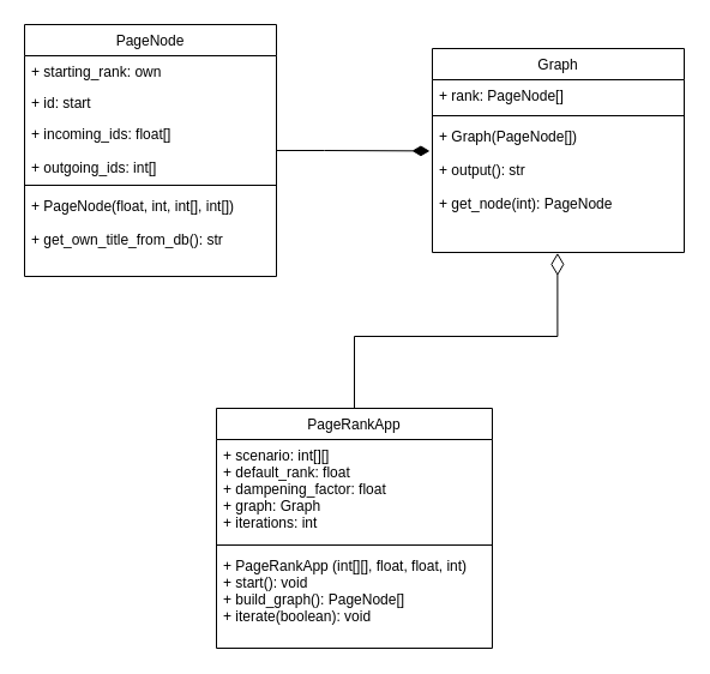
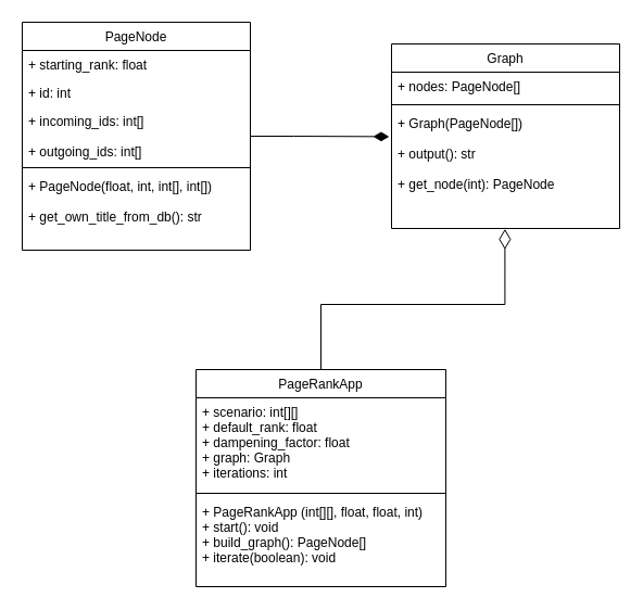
  <mxCell id="0" />
  <mxCell id="1" parent="0" />
  <mxCell id="2" value="PageNode" style="swimlane;fontStyle=0;align=center;verticalAlign=top;childLayout=stackLayout;horizontal=1;startSize=26;horizontalStack=0;resizeParent=1;resizeLast=0;collapsible=1;marginBottom=0;rounded=0;shadow=0;strokeWidth=1;" parent="1" vertex="1"><mxGeometry x="20" y="20" width="210" height="210" as="geometry"><mxRectangle x="230" y="140" width="160" height="26" as="alternateBounds" /></mxGeometry></mxCell>
- <mxCell id="3" value="+ starting_rank: own" style="text;align=left;verticalAlign=top;spacingLeft=4;spacingRight=4;overflow=hidden;rotatable=0;points=[[0,0.5],[1,0.5]];portConstraint=eastwest;" parent="2" vertex="1"><mxGeometry y="26" width="210" height="26" as="geometry" /></mxCell>
- <mxCell id="4" value="+ id: start" style="text;align=left;verticalAlign=top;spacingLeft=4;spacingRight=4;overflow=hidden;rotatable=0;points=[[0,0.5],[1,0.5]];portConstraint=eastwest;rounded=0;shadow=0;html=0;" parent="2" vertex="1"><mxGeometry y="52" width="210" height="26" as="geometry" /></mxCell>
- <mxCell id="5" value="+ incoming_ids: float[]&#10;&#10;+ outgoing_ids: int[]" style="text;align=left;verticalAlign=top;spacingLeft=4;spacingRight=4;overflow=hidden;rotatable=0;points=[[0,0.5],[1,0.5]];portConstraint=eastwest;rounded=0;shadow=0;html=0;" parent="2" vertex="1"><mxGeometry y="78" width="210" height="52" as="geometry" /></mxCell>
+ <mxCell id="3" value="+ starting_rank: float" style="text;align=left;verticalAlign=top;spacingLeft=4;spacingRight=4;overflow=hidden;rotatable=0;points=[[0,0.5],[1,0.5]];portConstraint=eastwest;" parent="2" vertex="1"><mxGeometry y="26" width="210" height="26" as="geometry" /></mxCell>
+ <mxCell id="4" value="+ id: int" style="text;align=left;verticalAlign=top;spacingLeft=4;spacingRight=4;overflow=hidden;rotatable=0;points=[[0,0.5],[1,0.5]];portConstraint=eastwest;rounded=0;shadow=0;html=0;" parent="2" vertex="1"><mxGeometry y="52" width="210" height="26" as="geometry" /></mxCell>
+ <mxCell id="5" value="+ incoming_ids: int[]&#10;&#10;+ outgoing_ids: int[]" style="text;align=left;verticalAlign=top;spacingLeft=4;spacingRight=4;overflow=hidden;rotatable=0;points=[[0,0.5],[1,0.5]];portConstraint=eastwest;rounded=0;shadow=0;html=0;" parent="2" vertex="1"><mxGeometry y="78" width="210" height="52" as="geometry" /></mxCell>
  <mxCell id="6" value="" style="line;html=1;strokeWidth=1;align=left;verticalAlign=middle;spacingTop=-1;spacingLeft=3;spacingRight=3;rotatable=0;labelPosition=right;points=[];portConstraint=eastwest;" parent="2" vertex="1"><mxGeometry y="130" width="210" height="8" as="geometry" /></mxCell>
  <mxCell id="7" value="+ PageNode(float, int, int[], int[])&#10;&#10;+ get_own_title_from_db(): str" style="text;align=left;verticalAlign=top;spacingLeft=4;spacingRight=4;overflow=hidden;rotatable=0;points=[[0,0.5],[1,0.5]];portConstraint=eastwest;rounded=0;shadow=0;html=0;" parent="2" vertex="1"><mxGeometry y="138" width="210" height="52" as="geometry" /></mxCell>
  <mxCell id="8" value="Graph" style="swimlane;fontStyle=0;align=center;verticalAlign=top;childLayout=stackLayout;horizontal=1;startSize=26;horizontalStack=0;resizeParent=1;resizeLast=0;collapsible=1;marginBottom=0;rounded=0;shadow=0;strokeWidth=1;" parent="1" vertex="1"><mxGeometry x="360" y="40" width="210" height="170" as="geometry"><mxRectangle x="230" y="140" width="160" height="26" as="alternateBounds" /></mxGeometry></mxCell>
- <mxCell id="9" value="+ rank: PageNode[]" style="text;align=left;verticalAlign=top;spacingLeft=4;spacingRight=4;overflow=hidden;rotatable=0;points=[[0,0.5],[1,0.5]];portConstraint=eastwest;" parent="8" vertex="1"><mxGeometry y="26" width="210" height="26" as="geometry" /></mxCell>
+ <mxCell id="9" value="+ nodes: PageNode[]" style="text;align=left;verticalAlign=top;spacingLeft=4;spacingRight=4;overflow=hidden;rotatable=0;points=[[0,0.5],[1,0.5]];portConstraint=eastwest;" parent="8" vertex="1"><mxGeometry y="26" width="210" height="26" as="geometry" /></mxCell>
  <mxCell id="10" value="" style="line;html=1;strokeWidth=1;align=left;verticalAlign=middle;spacingTop=-1;spacingLeft=3;spacingRight=3;rotatable=0;labelPosition=right;points=[];portConstraint=eastwest;" parent="8" vertex="1"><mxGeometry y="52" width="210" height="8" as="geometry" /></mxCell>
  <mxCell id="11" value="+ Graph(PageNode[])&#10;&#10;+ output(): str&#10;&#10;+ get_node(int): PageNode" style="text;align=left;verticalAlign=top;spacingLeft=4;spacingRight=4;overflow=hidden;rotatable=0;points=[[0,0.5],[1,0.5]];portConstraint=eastwest;rounded=0;shadow=0;html=0;" parent="8" vertex="1"><mxGeometry y="60" width="210" height="110" as="geometry" /></mxCell>
  <mxCell id="12" style="edgeStyle=orthogonalEdgeStyle;rounded=0;orthogonalLoop=1;jettySize=auto;html=1;entryX=0.497;entryY=1.004;entryDx=0;entryDy=0;entryPerimeter=0;endArrow=diamondThin;endFill=0;endSize=16;startArrow=none;startFill=0;startSize=16;" parent="1" source="13" target="11" edge="1"><mxGeometry relative="1" as="geometry" /></mxCell>
  <mxCell id="13" value="PageRankApp" style="swimlane;fontStyle=0;align=center;verticalAlign=top;childLayout=stackLayout;horizontal=1;startSize=26;horizontalStack=0;resizeParent=1;resizeLast=0;collapsible=1;marginBottom=0;rounded=0;shadow=0;strokeWidth=1;" parent="1" vertex="1"><mxGeometry x="180" y="340" width="230" height="200" as="geometry"><mxRectangle x="230" y="140" width="160" height="26" as="alternateBounds" /></mxGeometry></mxCell>
  <mxCell id="14" value="+ scenario: int[][]&#10;+ default_rank: float&#10;+ dampening_factor: float&#10;+ graph: Graph&#10;+ iterations: int" style="text;align=left;verticalAlign=top;spacingLeft=4;spacingRight=4;overflow=hidden;rotatable=0;points=[[0,0.5],[1,0.5]];portConstraint=eastwest;" parent="13" vertex="1"><mxGeometry y="26" width="230" height="84" as="geometry" /></mxCell>
  <mxCell id="15" value="" style="line;html=1;strokeWidth=1;align=left;verticalAlign=middle;spacingTop=-1;spacingLeft=3;spacingRight=3;rotatable=0;labelPosition=right;points=[];portConstraint=eastwest;" parent="13" vertex="1"><mxGeometry y="110" width="230" height="8" as="geometry" /></mxCell>
  <mxCell id="16" value="+ PageRankApp (int[][], float, float, int)&#10;+ start(): void&#10;+ build_graph(): PageNode[]&#10;+ iterate(boolean): void&#10;&#10;" style="text;align=left;verticalAlign=top;spacingLeft=4;spacingRight=4;overflow=hidden;rotatable=0;points=[[0,0.5],[1,0.5]];portConstraint=eastwest;rounded=0;shadow=0;html=0;" parent="13" vertex="1"><mxGeometry y="118" width="230" height="72" as="geometry" /></mxCell>
  <mxCell id="17" style="edgeStyle=orthogonalEdgeStyle;rounded=0;orthogonalLoop=1;jettySize=auto;html=1;entryX=-0.01;entryY=0.231;entryDx=0;entryDy=0;entryPerimeter=0;startArrow=none;startFill=0;endArrow=diamondThin;endFill=1;startSize=16;endSize=12;" parent="1" source="5" target="11" edge="1"><mxGeometry relative="1" as="geometry"><Array as="points"><mxPoint x="270" y="125" /><mxPoint x="270" y="125" /></Array></mxGeometry></mxCell>
